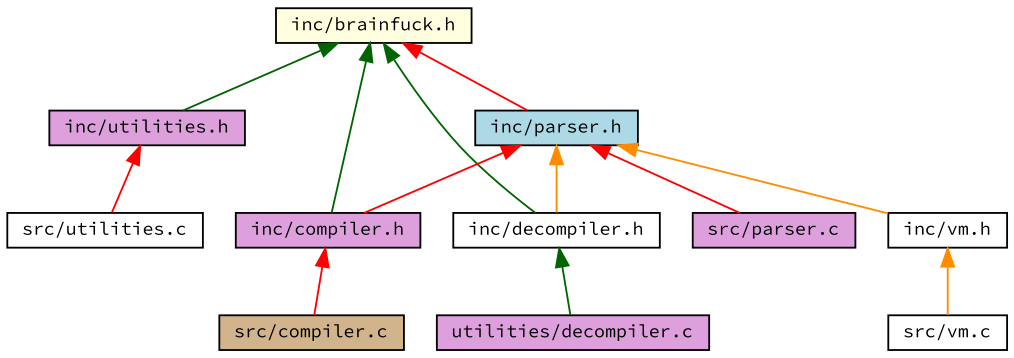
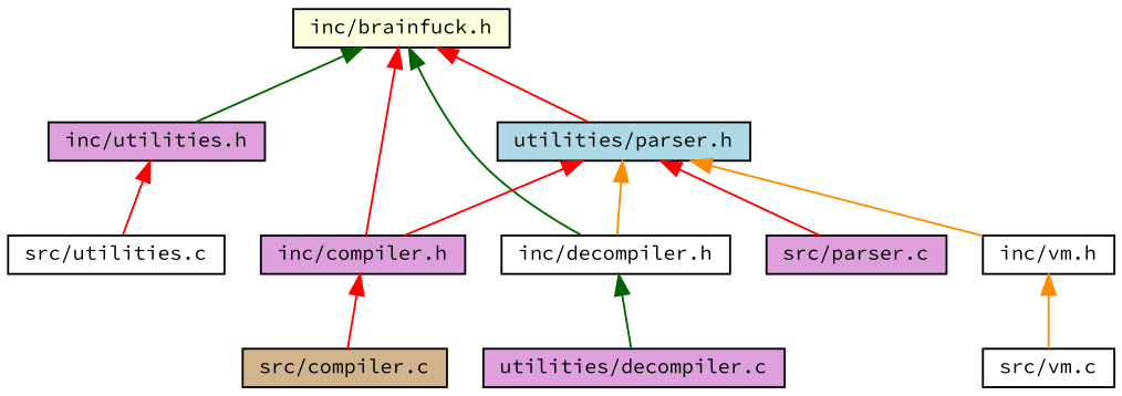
  digraph {
    fontname="Source Code Pro"
    node [color=black fillcolor=plum fontname="Source Code Pro" fontsize=10 shape=record style=filled]
    edge [color=red dir=back fontname="Source Code Pro" fontsize=10 labelfontname=Helvetica labelfontsize=10 style=solid]
    n1 [fontcolor=black height=0.2 label="inc/utilities.h" width=0.4]
    n2 [fillcolor=white height=0.2 label="src/utilities.c" width=0.4]
    n3 [fillcolor=lightyellow height=0.2 label="inc/brainfuck.h" width=0.4]
    n4 [height=0.2 label="inc/compiler.h" width=0.4]
    n5 [fillcolor=white height=0.2 label="inc/decompiler.h" width=0.4]
-   n6 [fillcolor=lightblue height=0.2 label="inc/parser.h" width=0.4]
+   n6 [fillcolor=lightblue height=0.2 label="utilities/parser.h" width=0.4]
    n7 [fillcolor=tan height=0.2 label="src/compiler.c" width=0.4]
    n8 [height=0.2 label="utilities/decompiler.c" width=0.4]
    n9 [fillcolor=white height=0.2 label="inc/vm.h" width=0.4]
    n10 [height=0.2 label="src/parser.c" width=0.4]
    n11 [fillcolor=white height=0.2 label="src/vm.c" width=0.4]
    n1 -> n2
    n3 -> n1 [color=darkgreen]
-   n3 -> n4 [color=darkgreen]
+   n3 -> n4
    n3 -> n5 [color=darkgreen]
    n3 -> n6
    n4 -> n7
    n5 -> n8 [color=darkgreen]
    n6 -> n4
    n6 -> n5 [color=darkorange]
    n6 -> n9 [color=darkorange]
    n6 -> n10
    n9 -> n11 [color=darkorange]
  }
